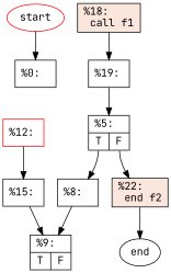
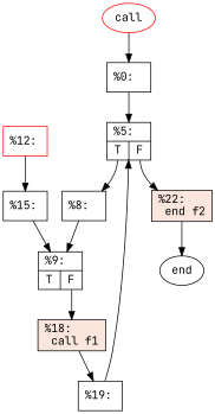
  digraph {
    fontname="JetBrains Mono"
    node [fontname="JetBrains Mono" shape=record]
    edge [fontname="JetBrains Mono"]
    n1 [label="%0:\l"]
    n2 [label="{%5:\l|{<s0>T|<s1>F}}"]
    n3 [label="%8:\l"]
    n4 [fillcolor="#f3c7b170" label="{%22:\l end f2\l}" style=filled]
    n5 [label="{%9:\l|{<s0>T|<s1>F}}"]
    n6 [color=black label=end shape=ellipse]
    n7 [fillcolor="#f3c7b170" label="{%18:\l call f1\l}" style=filled]
    n8 [color=red label="%12:\l"]
    n9 [label="%15:\l"]
    n10 [label="%19:\l"]
-   n11 [color=red label=start shape=ellipse]
+   n11 [color=red label=call shape=ellipse]
+   n1 -> n2
    n2 -> n3 [tailport=s0]
    n2 -> n4 [tailport=s1]
    n3 -> n5
    n4 -> n6
+   n5 -> n7 [tailport=s1]
    n7 -> n10
    n8 -> n9
    n9 -> n5
    n10 -> n2
    n11 -> n1
  }
